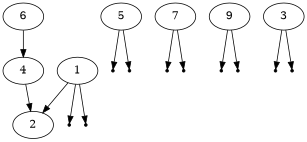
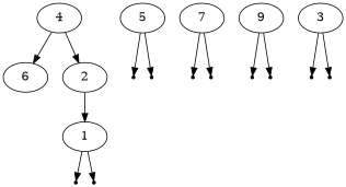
  digraph {
    fontname="DejaVu Serif"
    node [fontname="DejaVu Serif" shape=point]
    edge [fontname="DejaVu Serif"]
    6 [shape=""]
    4 [shape=""]
    2 [shape=""]
    1 [shape=""]
    5 [shape=""]
    null_5_left
    null_5_right
    7 [shape=""]
    null_7_left
    null_7_right
    9 [shape=""]
    null_9_left
    null_9_right
    null_1_left
    null_1_right
    3 [shape=""]
    null_3_left
    null_3_right
-   6 -> 4
+   4 -> 6
    4 -> 2
-   1 -> 2
+   2 -> 1
    1 -> null_1_left
    1 -> null_1_right
    5 -> null_5_left
    5 -> null_5_right
    7 -> null_7_left
    7 -> null_7_right
    9 -> null_9_left
    9 -> null_9_right
    3 -> null_3_left
    3 -> null_3_right
  }
